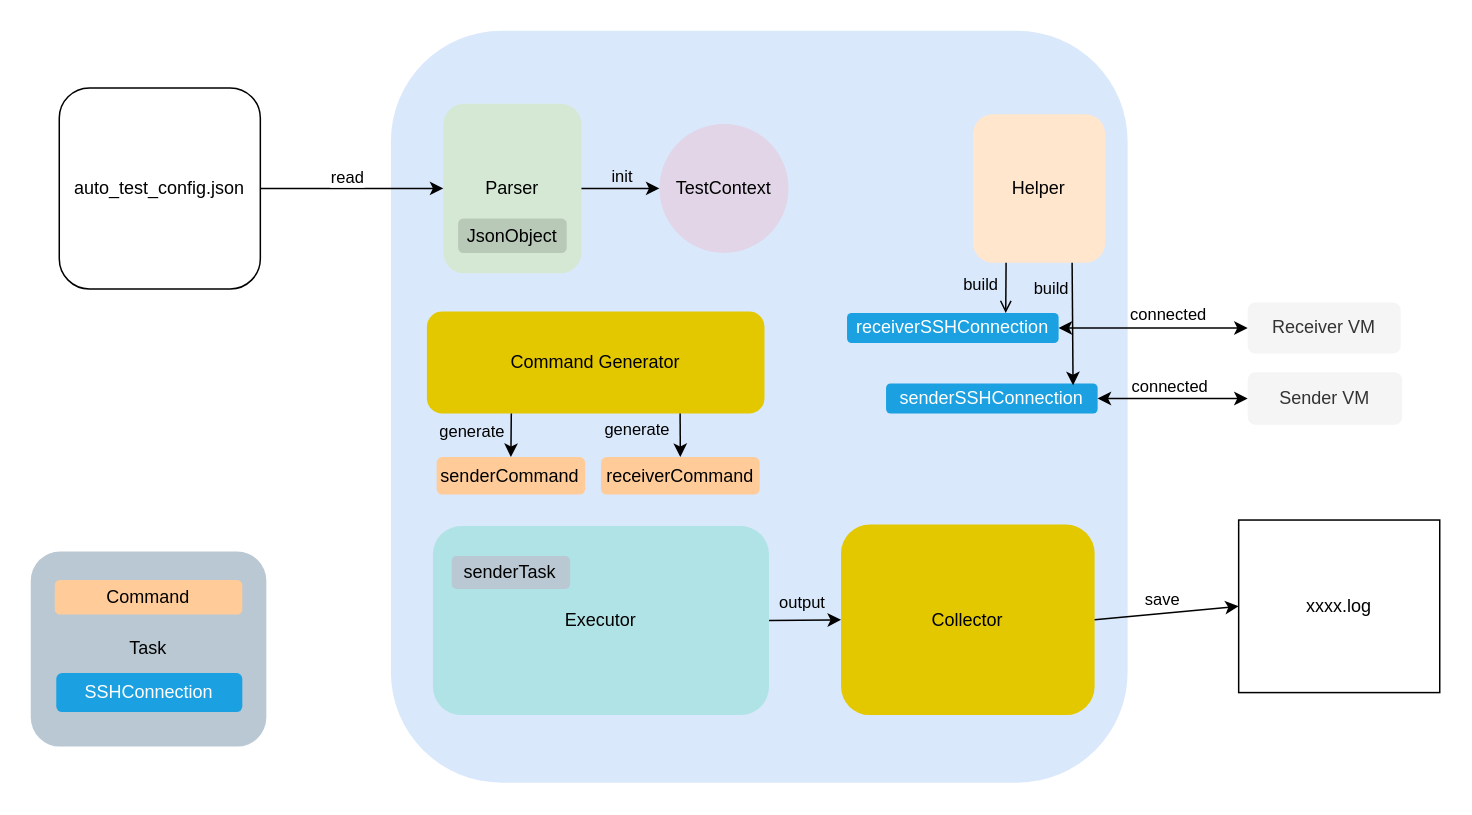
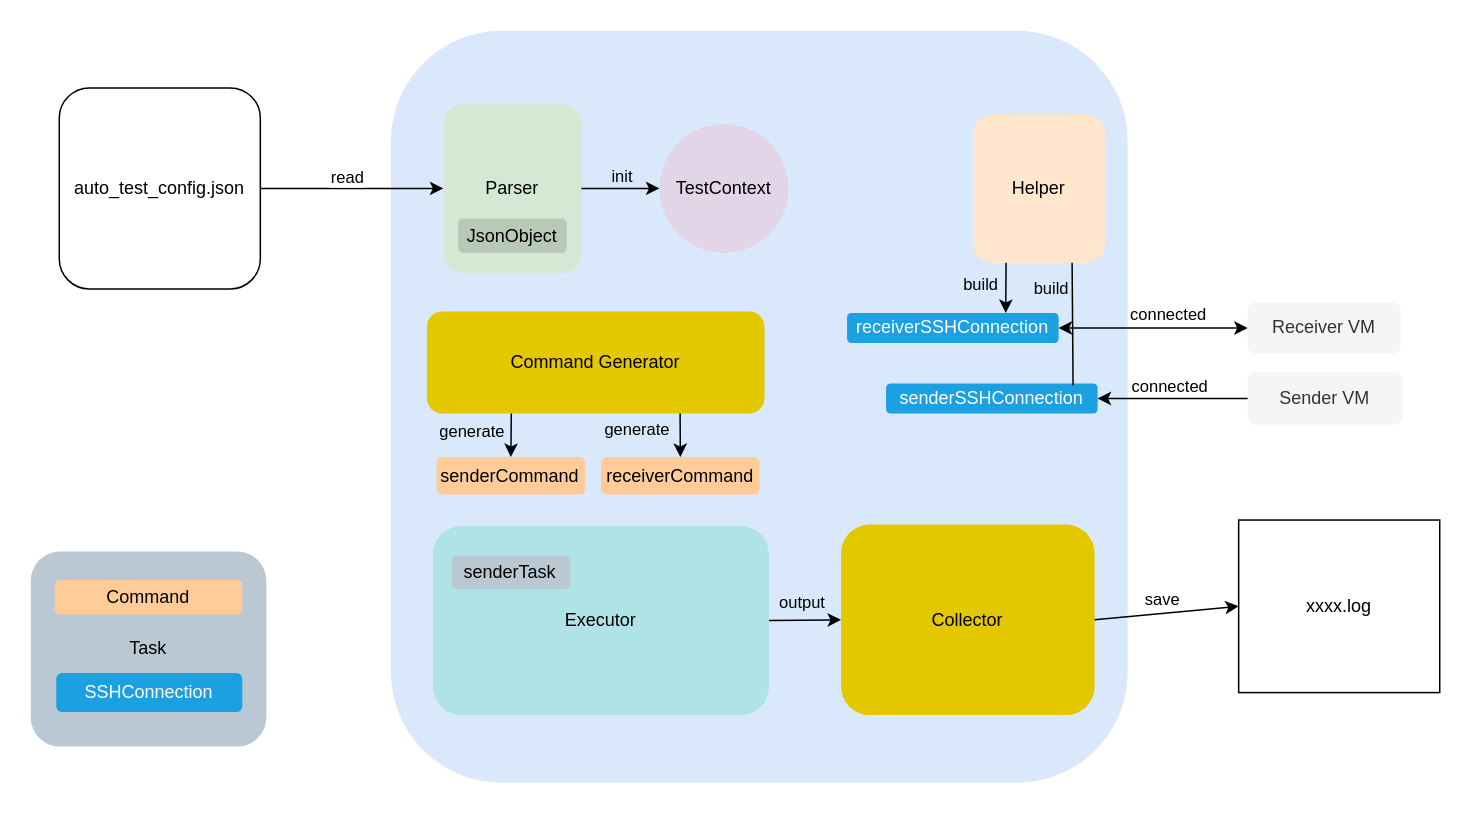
  <mxCell id="0" />
  <mxCell id="1" parent="0" />
  <mxCell id="2" value="Task" style="rounded=1;whiteSpace=wrap;html=1;fillColor=#bac8d3;strokeColor=none;" vertex="1" parent="1"><mxGeometry x="20" y="367" width="157" height="130" as="geometry" /></mxCell>
  <mxCell id="3" value="" style="rounded=1;whiteSpace=wrap;html=1;strokeColor=none;fillColor=#dae8fc;" vertex="1" parent="1"><mxGeometry x="260" y="20" width="491" height="501" as="geometry" /></mxCell>
  <mxCell id="4" value="Parser" style="rounded=1;whiteSpace=wrap;html=1;strokeColor=none;fillColor=#d5e8d4;" vertex="1" parent="1"><mxGeometry x="295" y="68.5" width="92" height="113" as="geometry" /></mxCell>
  <mxCell id="5" value="auto_test_config.json" style="whiteSpace=wrap;html=1;aspect=fixed;rounded=1;" vertex="1" parent="1"><mxGeometry x="39" y="58" width="134" height="134" as="geometry" /></mxCell>
  <mxCell id="6" value="" style="endArrow=classic;html=1;rounded=0;exitX=1;exitY=0.5;exitDx=0;exitDy=0;entryX=0;entryY=0.5;entryDx=0;entryDy=0;" edge="1" parent="1" source="5" target="4"><mxGeometry width="50" height="50" relative="1" as="geometry"><mxPoint x="33" y="289" as="sourcePoint" /><mxPoint x="83" y="239" as="targetPoint" /></mxGeometry></mxCell>
  <mxCell id="7" value="read" style="edgeLabel;html=1;align=center;verticalAlign=middle;resizable=0;points=[];" vertex="1" connectable="0" parent="6"><mxGeometry x="-0.115" relative="1" as="geometry"><mxPoint x="3" y="-8" as="offset" /></mxGeometry></mxCell>
  <mxCell id="8" value="TestContext" style="ellipse;whiteSpace=wrap;html=1;aspect=fixed;strokeColor=none;fillColor=#e1d5e7;" vertex="1" parent="1"><mxGeometry x="439" y="82" width="86" height="86" as="geometry" /></mxCell>
  <mxCell id="9" value="" style="endArrow=classic;html=1;rounded=0;exitX=1;exitY=0.5;exitDx=0;exitDy=0;entryX=0;entryY=0.5;entryDx=0;entryDy=0;" edge="1" parent="1" source="4" target="8"><mxGeometry width="50" height="50" relative="1" as="geometry"><mxPoint x="153" y="313" as="sourcePoint" /><mxPoint x="203" y="263" as="targetPoint" /></mxGeometry></mxCell>
  <mxCell id="10" value="&lt;div&gt;&lt;br&gt;&lt;/div&gt;init" style="edgeLabel;html=1;align=center;verticalAlign=middle;resizable=0;points=[];labelBackgroundColor=none;" vertex="1" connectable="0" parent="9"><mxGeometry x="0.038" y="-2" relative="1" as="geometry"><mxPoint x="-1" y="-18" as="offset" /></mxGeometry></mxCell>
  <mxCell id="11" value="JsonObject" style="rounded=1;whiteSpace=wrap;html=1;fillColor=#B9C9B8;strokeColor=none;" vertex="1" parent="1"><mxGeometry x="304.81" y="145" width="72.37" height="23" as="geometry" /></mxCell>
  <mxCell id="12" value="Helper" style="rounded=1;whiteSpace=wrap;html=1;fillColor=#ffe6cc;strokeColor=none;" vertex="1" parent="1"><mxGeometry x="648" y="75.5" width="88" height="99" as="geometry" /></mxCell>
  <mxCell id="13" value="Sender VM" style="rounded=1;whiteSpace=wrap;html=1;fillColor=#f5f5f5;strokeColor=none;fontColor=#333333;" vertex="1" parent="1"><mxGeometry x="831" y="247.5" width="103" height="35" as="geometry" /></mxCell>
  <mxCell id="14" value="Receiver VM" style="rounded=1;whiteSpace=wrap;html=1;fillColor=#f5f5f5;strokeColor=none;fontColor=#333333;" vertex="1" parent="1"><mxGeometry x="831" y="201" width="102" height="34" as="geometry" /></mxCell>
  <mxCell id="15" value="senderSSHConnection" style="rounded=1;whiteSpace=wrap;html=1;fillColor=#1ba1e2;fontColor=#ffffff;strokeColor=none;" vertex="1" parent="1"><mxGeometry x="590" y="255" width="141" height="20" as="geometry" /></mxCell>
  <mxCell id="16" value="receiverSSHConnection" style="rounded=1;whiteSpace=wrap;html=1;fillColor=#1ba1e2;fontColor=#ffffff;strokeColor=none;" vertex="1" parent="1"><mxGeometry x="564" y="208" width="141" height="20" as="geometry" /></mxCell>
- <mxCell id="17" value="" style="endArrow=open;html=1;rounded=0;exitX=0.25;exitY=1;exitDx=0;exitDy=0;entryX=0.75;entryY=0;entryDx=0;entryDy=0;" edge="1" parent="1" source="12" target="16"><mxGeometry width="50" height="50" relative="1" as="geometry"><mxPoint x="850" y="345" as="sourcePoint" /><mxPoint x="900" y="295" as="targetPoint" /></mxGeometry></mxCell>
+ <mxCell id="17" value="" style="endArrow=classic;html=1;rounded=0;exitX=0.25;exitY=1;exitDx=0;exitDy=0;entryX=0.75;entryY=0;entryDx=0;entryDy=0;" edge="1" parent="1" source="12" target="16"><mxGeometry width="50" height="50" relative="1" as="geometry"><mxPoint x="850" y="345" as="sourcePoint" /><mxPoint x="900" y="295" as="targetPoint" /></mxGeometry></mxCell>
  <mxCell id="18" value="build" style="edgeLabel;html=1;align=center;verticalAlign=middle;resizable=0;points=[];labelBackgroundColor=none;" vertex="1" connectable="0" parent="17"><mxGeometry x="-0.176" y="1" relative="1" as="geometry"><mxPoint x="-18" as="offset" /></mxGeometry></mxCell>
- <mxCell id="19" value="" style="endArrow=classic;html=1;rounded=0;exitX=0.75;exitY=1;exitDx=0;exitDy=0;entryX=0.884;entryY=0.06;entryDx=0;entryDy=0;entryPerimeter=0;" edge="1" parent="1" source="12" target="15"><mxGeometry width="50" height="50" relative="1" as="geometry"><mxPoint x="190" y="305" as="sourcePoint" /><mxPoint x="240" y="255" as="targetPoint" /></mxGeometry></mxCell>
+ <mxCell id="19" value="" style="endArrow=none;html=1;rounded=0;exitX=0.75;exitY=1;exitDx=0;exitDy=0;entryX=0.884;entryY=0.06;entryDx=0;entryDy=0;entryPerimeter=0;" edge="1" parent="1" source="12" target="15"><mxGeometry width="50" height="50" relative="1" as="geometry"><mxPoint x="190" y="305" as="sourcePoint" /><mxPoint x="240" y="255" as="targetPoint" /></mxGeometry></mxCell>
  <mxCell id="20" value="build" style="edgeLabel;html=1;align=center;verticalAlign=middle;resizable=0;points=[];labelBackgroundColor=none;" vertex="1" connectable="0" parent="19"><mxGeometry x="-0.42" relative="1" as="geometry"><mxPoint x="-15" y="-7" as="offset" /></mxGeometry></mxCell>
  <mxCell id="21" value="" style="endArrow=classic;startArrow=classic;html=1;rounded=0;entryX=0;entryY=0.5;entryDx=0;entryDy=0;exitX=1;exitY=0.5;exitDx=0;exitDy=0;" edge="1" parent="1" source="16" target="14"><mxGeometry width="50" height="50" relative="1" as="geometry"><mxPoint x="746" y="260" as="sourcePoint" /><mxPoint x="796" y="210" as="targetPoint" /></mxGeometry></mxCell>
  <mxCell id="22" value="connected" style="edgeLabel;html=1;align=center;verticalAlign=middle;resizable=0;points=[];fontColor=default;labelBackgroundColor=none;" vertex="1" connectable="0" parent="21"><mxGeometry x="0.124" y="-2" relative="1" as="geometry"><mxPoint x="1" y="-12" as="offset" /></mxGeometry></mxCell>
- <mxCell id="23" value="" style="endArrow=classic;startArrow=classic;html=1;rounded=0;exitX=1;exitY=0.5;exitDx=0;exitDy=0;entryX=0;entryY=0.5;entryDx=0;entryDy=0;" edge="1" parent="1" source="15" target="13"><mxGeometry width="50" height="50" relative="1" as="geometry"><mxPoint x="808" y="303" as="sourcePoint" /><mxPoint x="815" y="247" as="targetPoint" /></mxGeometry></mxCell>
+ <mxCell id="23" value="" style="endArrow=none;startArrow=classic;html=1;rounded=0;exitX=1;exitY=0.5;exitDx=0;exitDy=0;entryX=0;entryY=0.5;entryDx=0;entryDy=0;" edge="1" parent="1" source="15" target="13"><mxGeometry width="50" height="50" relative="1" as="geometry"><mxPoint x="808" y="303" as="sourcePoint" /><mxPoint x="815" y="247" as="targetPoint" /></mxGeometry></mxCell>
  <mxCell id="24" value="connected" style="edgeLabel;html=1;align=center;verticalAlign=middle;resizable=0;points=[];labelBackgroundColor=none;" vertex="1" connectable="0" parent="23"><mxGeometry x="-0.238" y="2" relative="1" as="geometry"><mxPoint x="9" y="-7" as="offset" /></mxGeometry></mxCell>
  <mxCell id="25" value="Command Generator" style="rounded=1;whiteSpace=wrap;html=1;fillColor=#e3c800;fontColor=#000000;strokeColor=none;" vertex="1" parent="1"><mxGeometry x="284" y="207" width="225" height="68" as="geometry" /></mxCell>
  <mxCell id="26" value="Executor" style="rounded=1;whiteSpace=wrap;html=1;fillColor=#b0e3e6;strokeColor=none;" vertex="1" parent="1"><mxGeometry x="288" y="350" width="224" height="126" as="geometry" /></mxCell>
  <mxCell id="27" value="senderCommand" style="rounded=1;whiteSpace=wrap;html=1;fillColor=#ffcc99;strokeColor=none;" vertex="1" parent="1"><mxGeometry x="290.49" y="304" width="99" height="25" as="geometry" /></mxCell>
  <mxCell id="28" value="receiverCommand" style="rounded=1;whiteSpace=wrap;html=1;fillColor=#ffcc99;strokeColor=none;" vertex="1" parent="1"><mxGeometry x="400" y="304" width="105.82" height="25" as="geometry" /></mxCell>
  <mxCell id="29" value="senderTask" style="rounded=1;whiteSpace=wrap;html=1;fillColor=#bac8d3;strokeColor=none;" vertex="1" parent="1"><mxGeometry x="300.49" y="370" width="79" height="22" as="geometry" /></mxCell>
  <mxCell id="30" value="" style="endArrow=classic;html=1;rounded=0;exitX=0.25;exitY=1;exitDx=0;exitDy=0;entryX=0.5;entryY=0;entryDx=0;entryDy=0;" edge="1" parent="1" source="25" target="27"><mxGeometry width="50" height="50" relative="1" as="geometry"><mxPoint x="147" y="351" as="sourcePoint" /><mxPoint x="197" y="301" as="targetPoint" /></mxGeometry></mxCell>
  <mxCell id="31" value="generate" style="edgeLabel;html=1;align=center;verticalAlign=middle;resizable=0;points=[];labelBackgroundColor=none;" vertex="1" connectable="0" parent="30"><mxGeometry x="-0.172" y="-1" relative="1" as="geometry"><mxPoint x="-26" as="offset" /></mxGeometry></mxCell>
  <mxCell id="32" value="" style="endArrow=classic;html=1;rounded=0;exitX=0.75;exitY=1;exitDx=0;exitDy=0;entryX=0.5;entryY=0;entryDx=0;entryDy=0;" edge="1" parent="1" source="25" target="28"><mxGeometry width="50" height="50" relative="1" as="geometry"><mxPoint x="446" y="283" as="sourcePoint" /><mxPoint x="446" y="312" as="targetPoint" /></mxGeometry></mxCell>
  <mxCell id="33" value="generate" style="edgeLabel;html=1;align=center;verticalAlign=middle;resizable=0;points=[];labelBackgroundColor=none;" vertex="1" connectable="0" parent="32"><mxGeometry x="-0.393" y="1" relative="1" as="geometry"><mxPoint x="-30" y="2" as="offset" /></mxGeometry></mxCell>
  <mxCell id="34" value="Collector" style="rounded=1;whiteSpace=wrap;html=1;strokeColor=none;fillColor=#e3c800;" vertex="1" parent="1"><mxGeometry x="560" y="349" width="169" height="127" as="geometry" /></mxCell>
  <mxCell id="35" value="xxxx.log" style="whiteSpace=wrap;html=1;aspect=fixed;" vertex="1" parent="1"><mxGeometry x="825" y="346" width="134" height="115" as="geometry" /></mxCell>
  <mxCell id="36" value="" style="endArrow=classic;html=1;rounded=0;exitX=1;exitY=0.5;exitDx=0;exitDy=0;entryX=0;entryY=0.5;entryDx=0;entryDy=0;" edge="1" parent="1" source="34" target="35"><mxGeometry width="50" height="50" relative="1" as="geometry"><mxPoint x="757" y="570" as="sourcePoint" /><mxPoint x="807" y="520" as="targetPoint" /></mxGeometry></mxCell>
  <mxCell id="37" value="save" style="edgeLabel;html=1;align=center;verticalAlign=middle;resizable=0;points=[];" vertex="1" connectable="0" parent="36"><mxGeometry x="-0.083" y="-1" relative="1" as="geometry"><mxPoint x="1" y="-11" as="offset" /></mxGeometry></mxCell>
  <mxCell id="38" value="" style="endArrow=classic;html=1;rounded=0;entryX=0;entryY=0.5;entryDx=0;entryDy=0;exitX=1;exitY=0.5;exitDx=0;exitDy=0;" edge="1" parent="1" source="26" target="34"><mxGeometry width="50" height="50" relative="1" as="geometry"><mxPoint x="526" y="610" as="sourcePoint" /><mxPoint x="576" y="560" as="targetPoint" /></mxGeometry></mxCell>
  <mxCell id="39" value="output" style="edgeLabel;html=1;align=center;verticalAlign=middle;resizable=0;points=[];labelBackgroundColor=none;" vertex="1" connectable="0" parent="38"><mxGeometry x="0.108" relative="1" as="geometry"><mxPoint x="-5" y="-12" as="offset" /></mxGeometry></mxCell>
  <mxCell id="40" value="Command" style="rounded=1;whiteSpace=wrap;html=1;fillColor=#ffcc99;strokeColor=none;" vertex="1" parent="1"><mxGeometry x="36" y="386" width="125" height="23" as="geometry" /></mxCell>
  <mxCell id="41" value="SSHConnection" style="rounded=1;whiteSpace=wrap;html=1;fillColor=#1ba1e2;fontColor=#ffffff;strokeColor=none;" vertex="1" parent="1"><mxGeometry x="37" y="448" width="124" height="26" as="geometry" /></mxCell>
